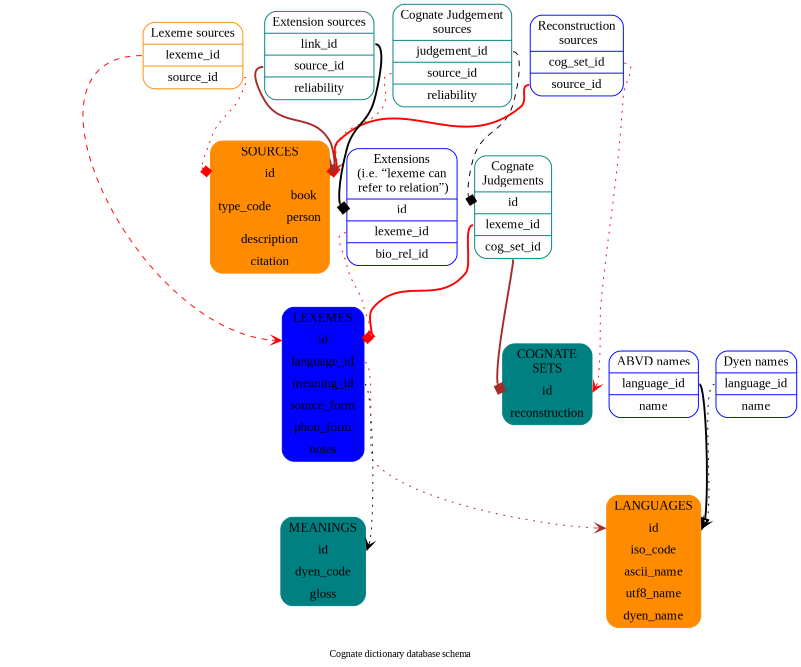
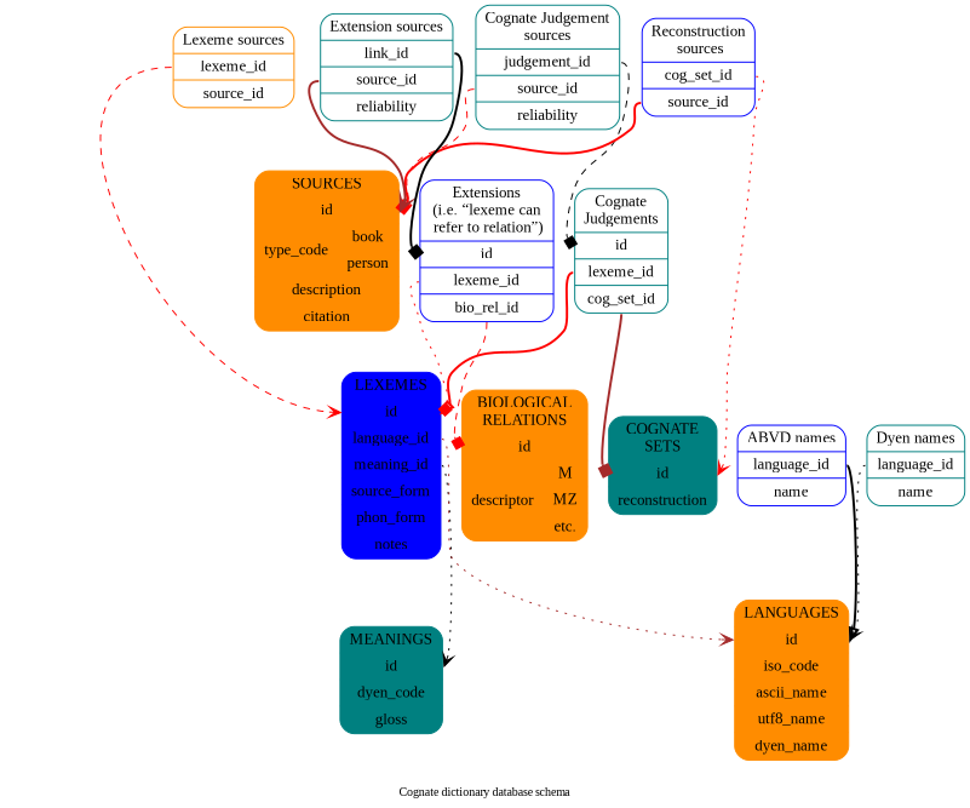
  digraph {
    fontname="Liberation Serif"
    fontsize=10
    label="Cognate dictionary database schema"
    ordering=out
    splines=true
    node [color=teal fontname="Liberation Serif" shape=Mrecord]
    edge [arrowhead=box color=red fontname="Liberation Serif" headport=id style=dotted tailport=lid]
    n1 [color=blue label="{LEXEMES |<id> id |<lid> language_id |<mid> meaning_id | source_form | phon_form | notes }" style=filled]
    n2 [label="{MEANINGS |<id> id | dyen_code | gloss }" style=filled]
    n3 [color=darkorange label="{LANGUAGES |<id> id | iso_code | ascii_name | utf8_name | dyen_name}" style=filled]
    n4 [color=darkorange label="{SOURCES |<id> id |{type_code |{book | person}}| description | citation }" style=filled]
    n5 [label="{COGNATE\nSETS |<id> id | reconstruction}" style=filled]
-   n7 [color=blue label="{Dyen names |<lid> language_id | name}"]
+   n6 [color=darkorange label="{BIOLOGICAL\nRELATIONS | <id> id |{descriptor |{M | MZ | etc.}}}" style=filled]
+   n7 [label="{Dyen names |<lid> language_id | name}"]
    n8 [color=blue label="{ABVD names |<lid> language_id | name}"]
    n9 [label="{Cognate\nJudgements |<id> id |<fid> lexeme_id |<cid> cog_set_id}"]
    n10 [color=darkorange label="{Lexeme sources |<fid> lexeme_id |<sid> source_id}"]
    n11 [label="{Cognate Judgement\nsources |<jid> judgement_id |<sid> source_id | reliability}"]
    n12 [color=blue label="{Reconstruction\n sources |<cid> cog_set_id |<sid> source_id}"]
    n13 [color=blue label="{Extensions\n(i.e. “lexeme can\n  refer to relation”) |<id> id |<fid> lexeme_id |<bid> bio_rel_id}"]
    n14 [label="{Extension sources |<lid> link_id |<sid> source_id | reliability}"]
    n1 -> n2 [arrowhead=vee color=black tailport=mid]
    n1 -> n3 [arrowhead=vee color=brown]
    n7 -> n3 [arrowhead=vee color=black]
    n8 -> n3 [arrowhead=onormal color=black style=bold]
    n9 -> n1 [arrowhead=onormal style=bold tailport=fid weight=8]
    n9 -> n5 [color=brown style=bold tailport=cid weight=8]
    n10 -> n1 [arrowhead=vee style=dashed tailport=fid]
-   n10 -> n4 [tailport=sid]
-   n11 -> n4 [arrowhead=onormal tailport=sid]
+   n11 -> n4 [arrowhead=onormal style=dashed tailport=sid]
    n11 -> n9 [color=black style=dashed tailport=jid]
    n12 -> n4 [style=bold tailport=sid]
    n12 -> n5 [arrowhead=vee tailport=cid]
    n13 -> n1 [tailport=fid]
+   n13 -> n6 [style=dashed tailport=bid]
    n14 -> n4 [arrowhead=vee color=brown style=bold tailport=sid]
    n14 -> n13 [color=black style=bold]
  }
